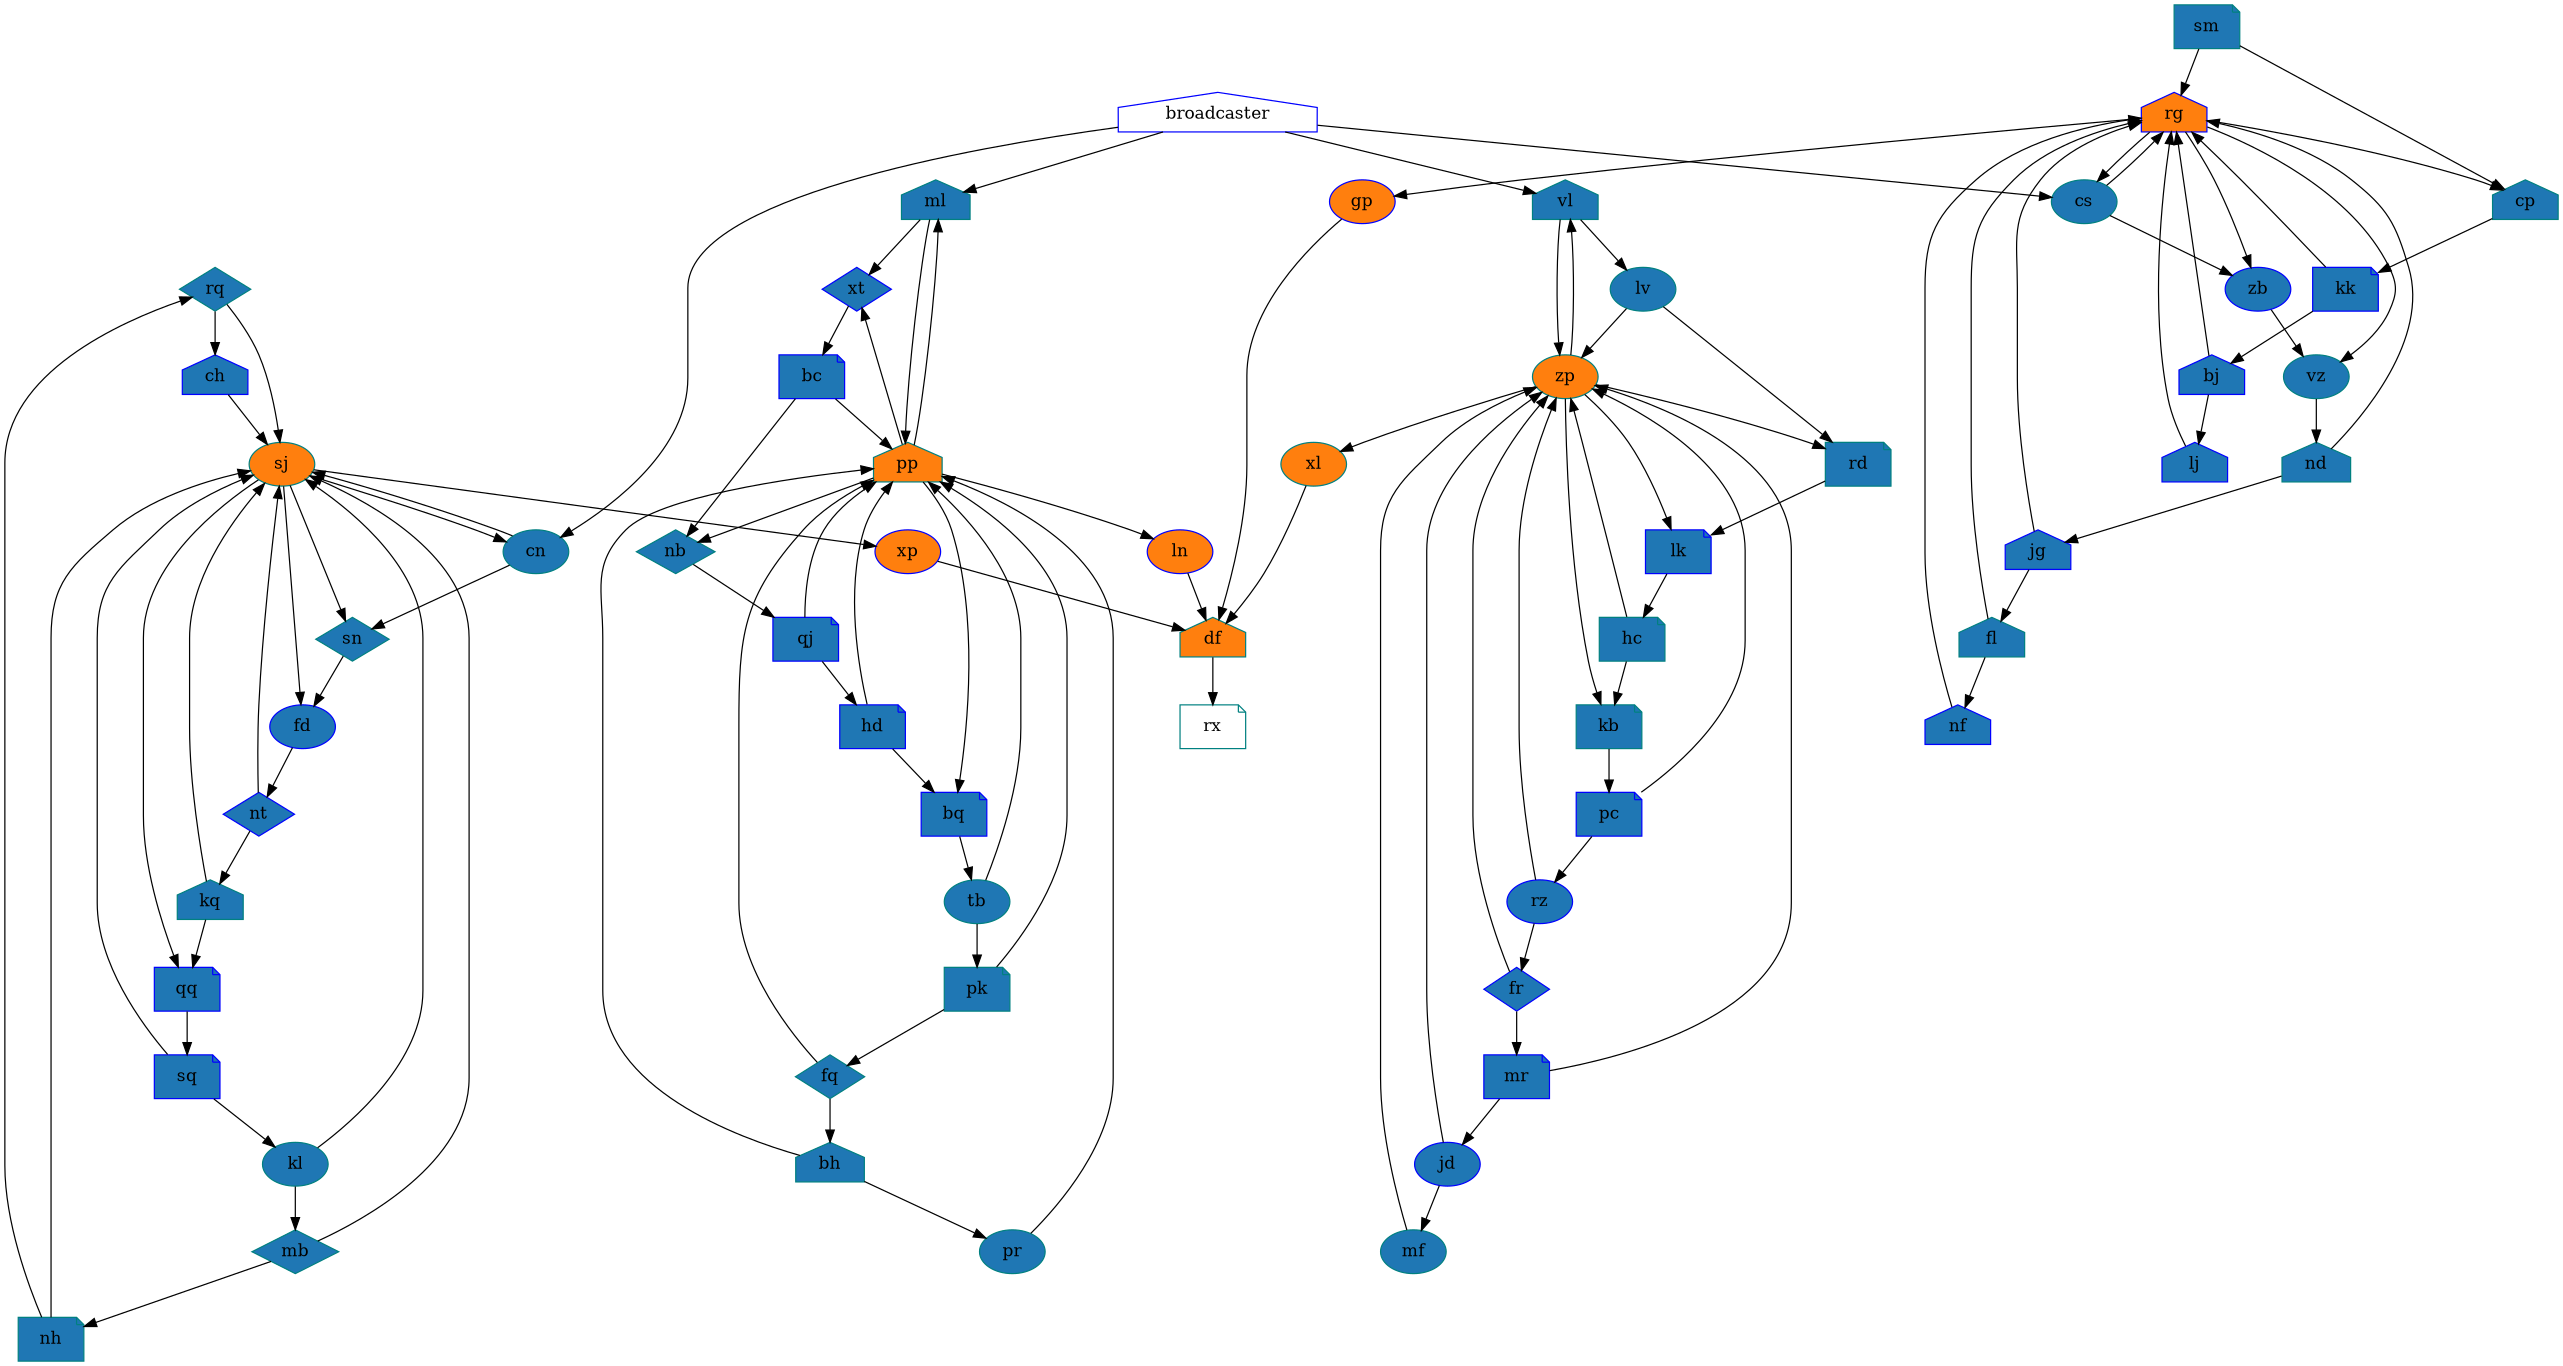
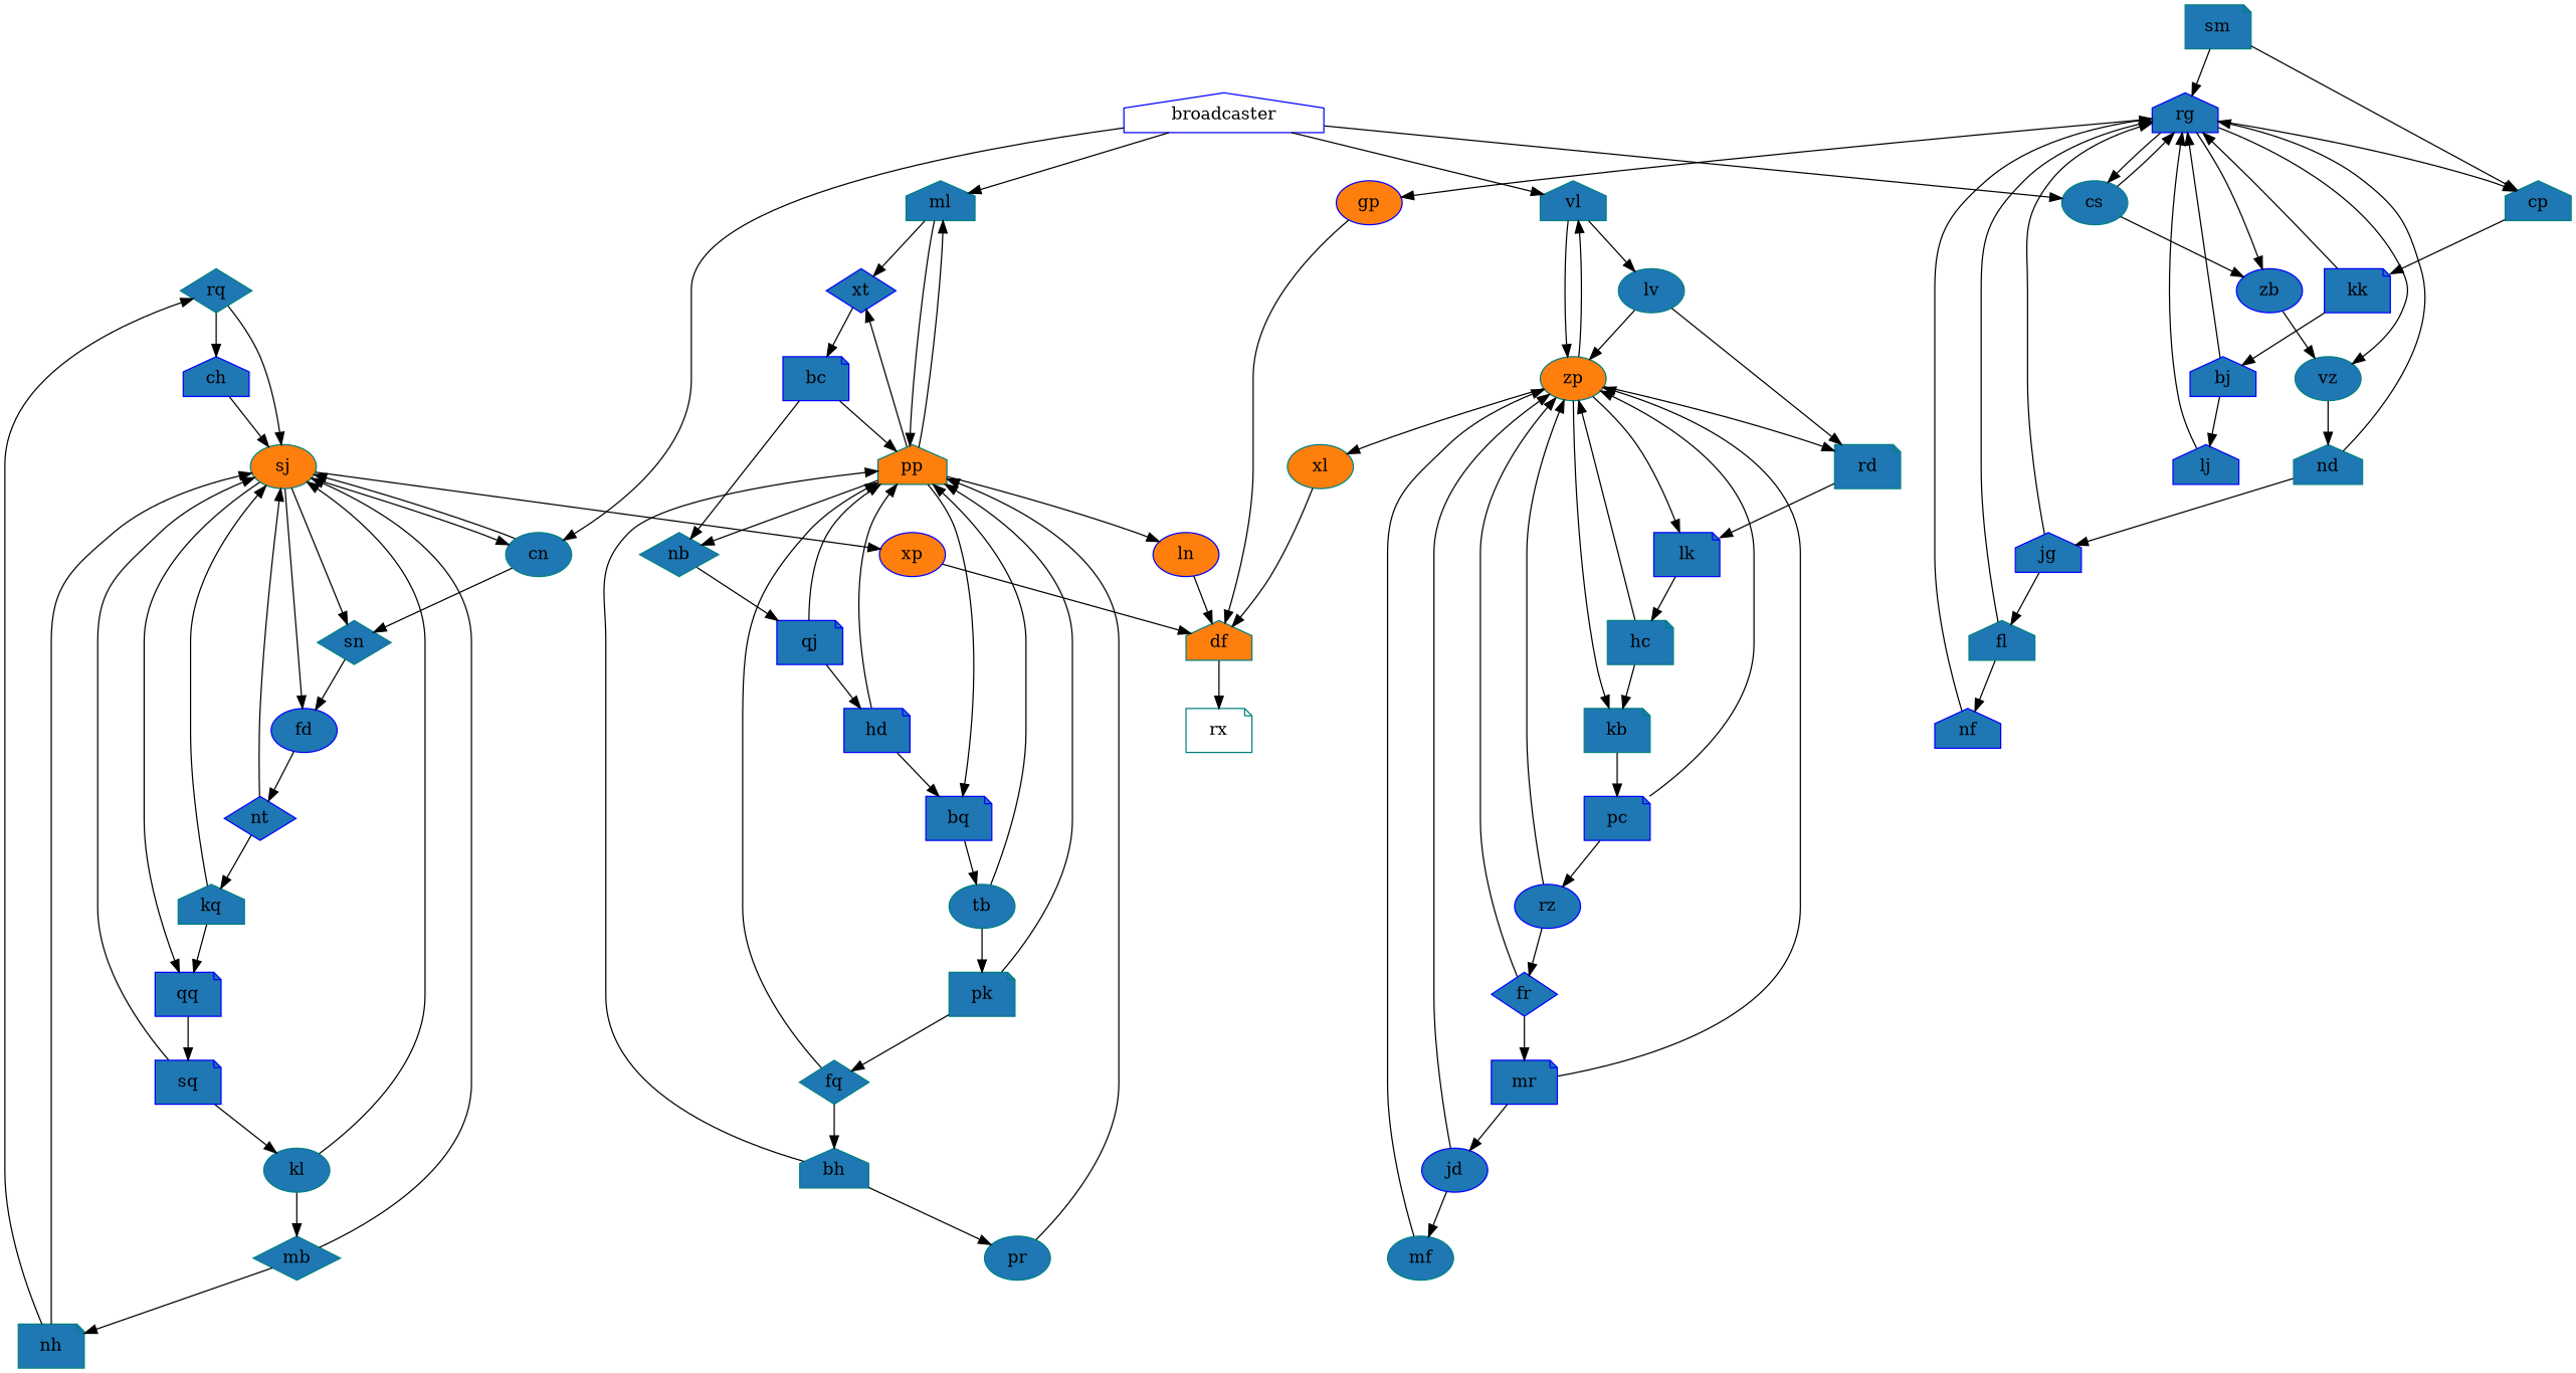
  strict digraph {
    node [color=teal fillcolor="#1f77b4" shape=ellipse style=filled]
    rq [shape=diamond]
    sj [fillcolor="#ff7f0e"]
    ch [color=blue shape=house]
    xp [color=blue fillcolor="#ff7f0e"]
    sn [shape=diamond]
    fd [color=blue]
    qq [color=blue shape=note]
    cn
    nf [color=blue shape=house]
-   rg [color=blue fillcolor="#ff7f0e" shape=house]
+   rg [color=blue shape=house]
    cp [shape=house]
    vz
    gp [color=blue fillcolor="#ff7f0e"]
    cs
    zb [color=blue]
    sm [shape=note]
    pc [color=blue shape=note]
    rz [color=blue]
    zp [fillcolor="#ff7f0e"]
    fr [color=blue shape=diamond]
    kb [shape=note]
    rd [shape=note]
    lk [color=blue shape=note]
    xl [fillcolor="#ff7f0e"]
    vl [shape=house]
    xt [color=blue shape=diamond]
    bc [color=blue shape=note]
    pp [fillcolor="#ff7f0e" shape=house]
    nb [shape=diamond]
    nt [color=blue shape=diamond]
    kq [shape=house]
    hc [shape=note]
    ml [shape=house]
    ln [color=blue fillcolor="#ff7f0e"]
    bq [color=blue shape=note]
    sq [color=blue shape=note]
    kl
    mb [shape=diamond]
    jg [color=blue shape=house]
    fl [shape=house]
    df [fillcolor="#ff7f0e" shape=house]
    rx [shape=note fillcolor="" style=""]
    nh [shape=note]
    nd [shape=house]
    kk [color=blue shape=note]
    mf
    mr [color=blue shape=note]
    bj [color=blue shape=house]
    lj [color=blue shape=house]
    qj [color=blue shape=note]
    hd [color=blue shape=note]
    pr
    lv
    tb
    pk [shape=note]
    fq [shape=diamond]
    bh [shape=house]
    broadcaster [color=blue shape=house fillcolor="" style=""]
    jd [color=blue]
    rq -> sj
    rq -> ch
    sj -> xp
    sj -> sn
    sj -> fd
    sj -> qq
    sj -> cn
    ch -> sj
    xp -> df
    sn -> fd
    fd -> nt
    qq -> sq
    cn -> sj
    cn -> sn
    nf -> rg
    rg -> cp
    rg -> vz
    rg -> gp
    rg -> cs
    rg -> zb
    cp -> kk
    vz -> nd
    gp -> df
    cs -> rg
    cs -> zb
    zb -> vz
    sm -> rg
    sm -> cp
    pc -> rz
    pc -> zp
    rz -> zp
    rz -> fr
    zp -> kb
    zp -> rd
    zp -> lk
    zp -> xl
    zp -> vl
    fr -> zp
    fr -> mr
    kb -> pc
    rd -> lk
    lk -> hc
    xl -> df
    vl -> zp
    vl -> lv
    xt -> bc
    bc -> pp
    bc -> nb
    pp -> xt
    pp -> nb
    pp -> ml
    pp -> ln
    pp -> bq
    nb -> qj
    nt -> sj
    nt -> kq
    kq -> sj
    kq -> qq
    hc -> zp
    hc -> kb
    ml -> xt
    ml -> pp
    ln -> df
    bq -> tb
    sq -> sj
    sq -> kl
    kl -> sj
    kl -> mb
    mb -> sj
    mb -> nh
    jg -> rg
    jg -> fl
    fl -> nf
    fl -> rg
    df -> rx
    nh -> rq
    nh -> sj
    nd -> rg
    nd -> jg
    kk -> rg
    kk -> bj
    mf -> zp
    mr -> zp
    mr -> jd
    bj -> rg
    bj -> lj
    lj -> rg
    qj -> pp
    qj -> hd
    hd -> pp
    hd -> bq
    pr -> pp
    lv -> zp
    lv -> rd
    tb -> pp
    tb -> pk
    pk -> pp
    pk -> fq
    fq -> pp
    fq -> bh
    bh -> pp
    bh -> pr
    broadcaster -> cn
    broadcaster -> cs
    broadcaster -> vl
    broadcaster -> ml
    jd -> zp
    jd -> mf
  }
